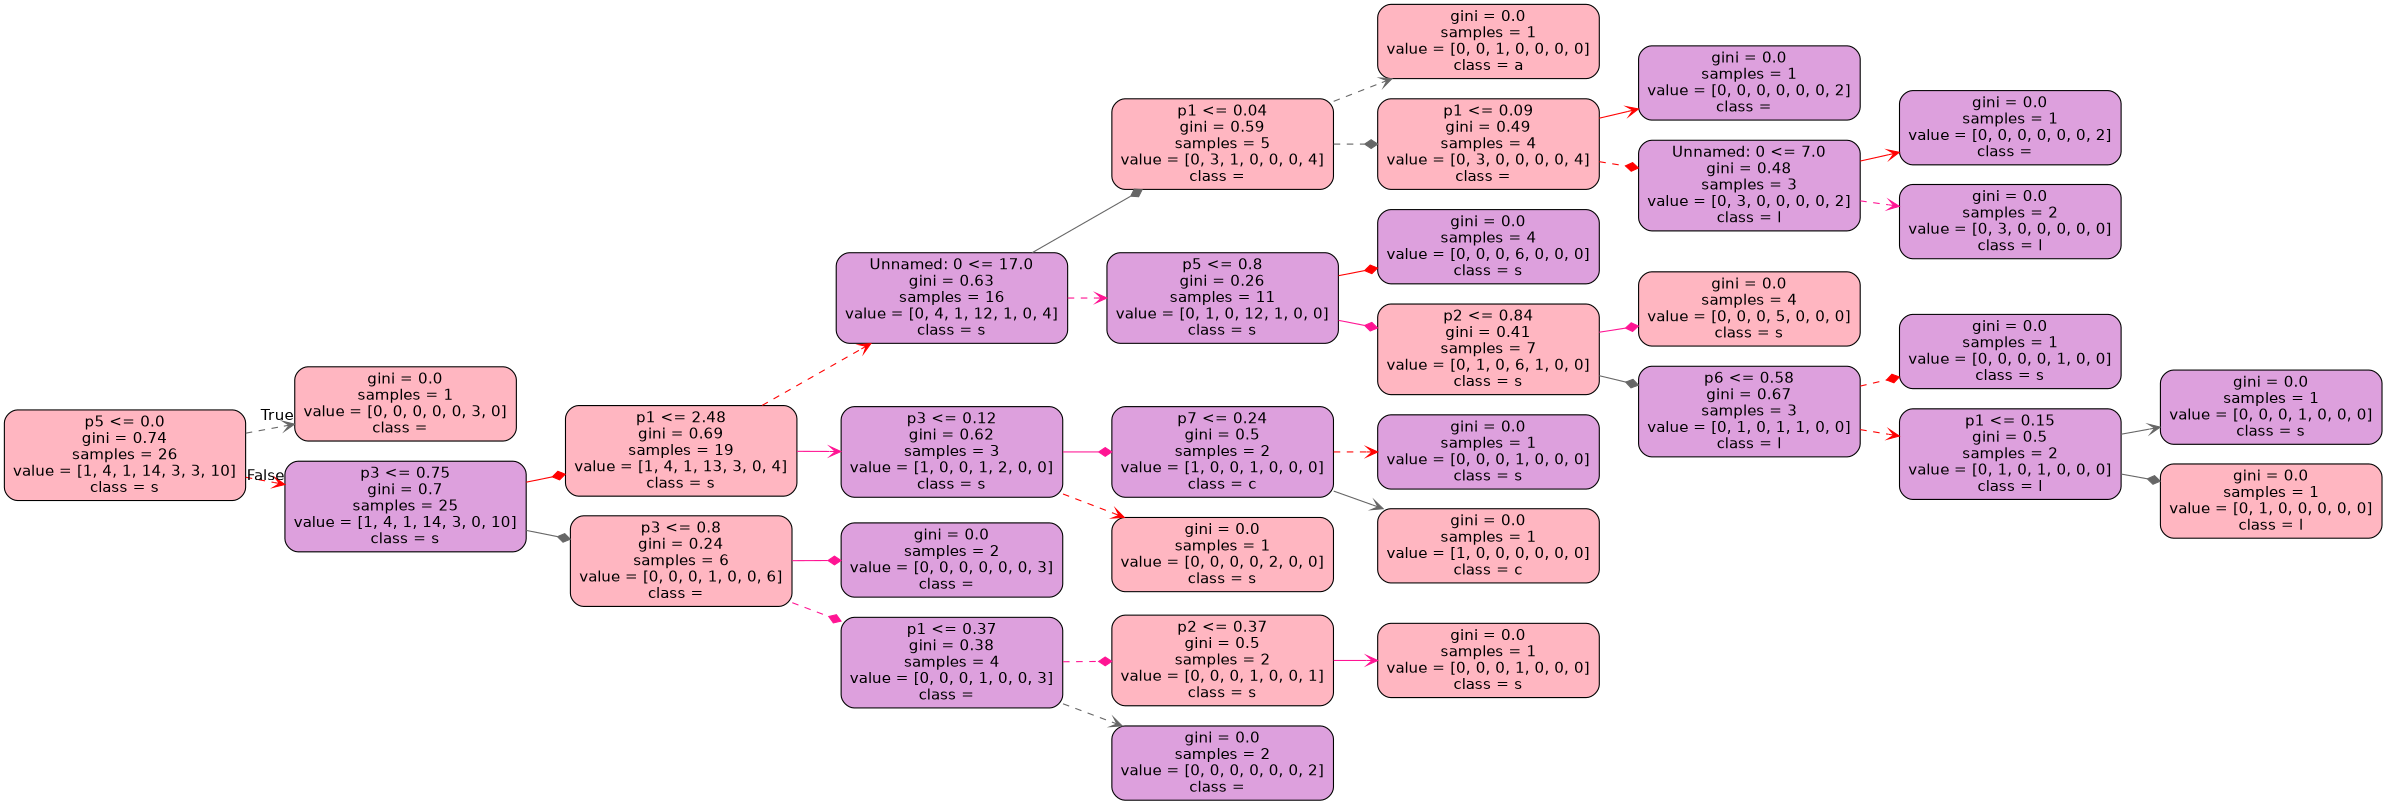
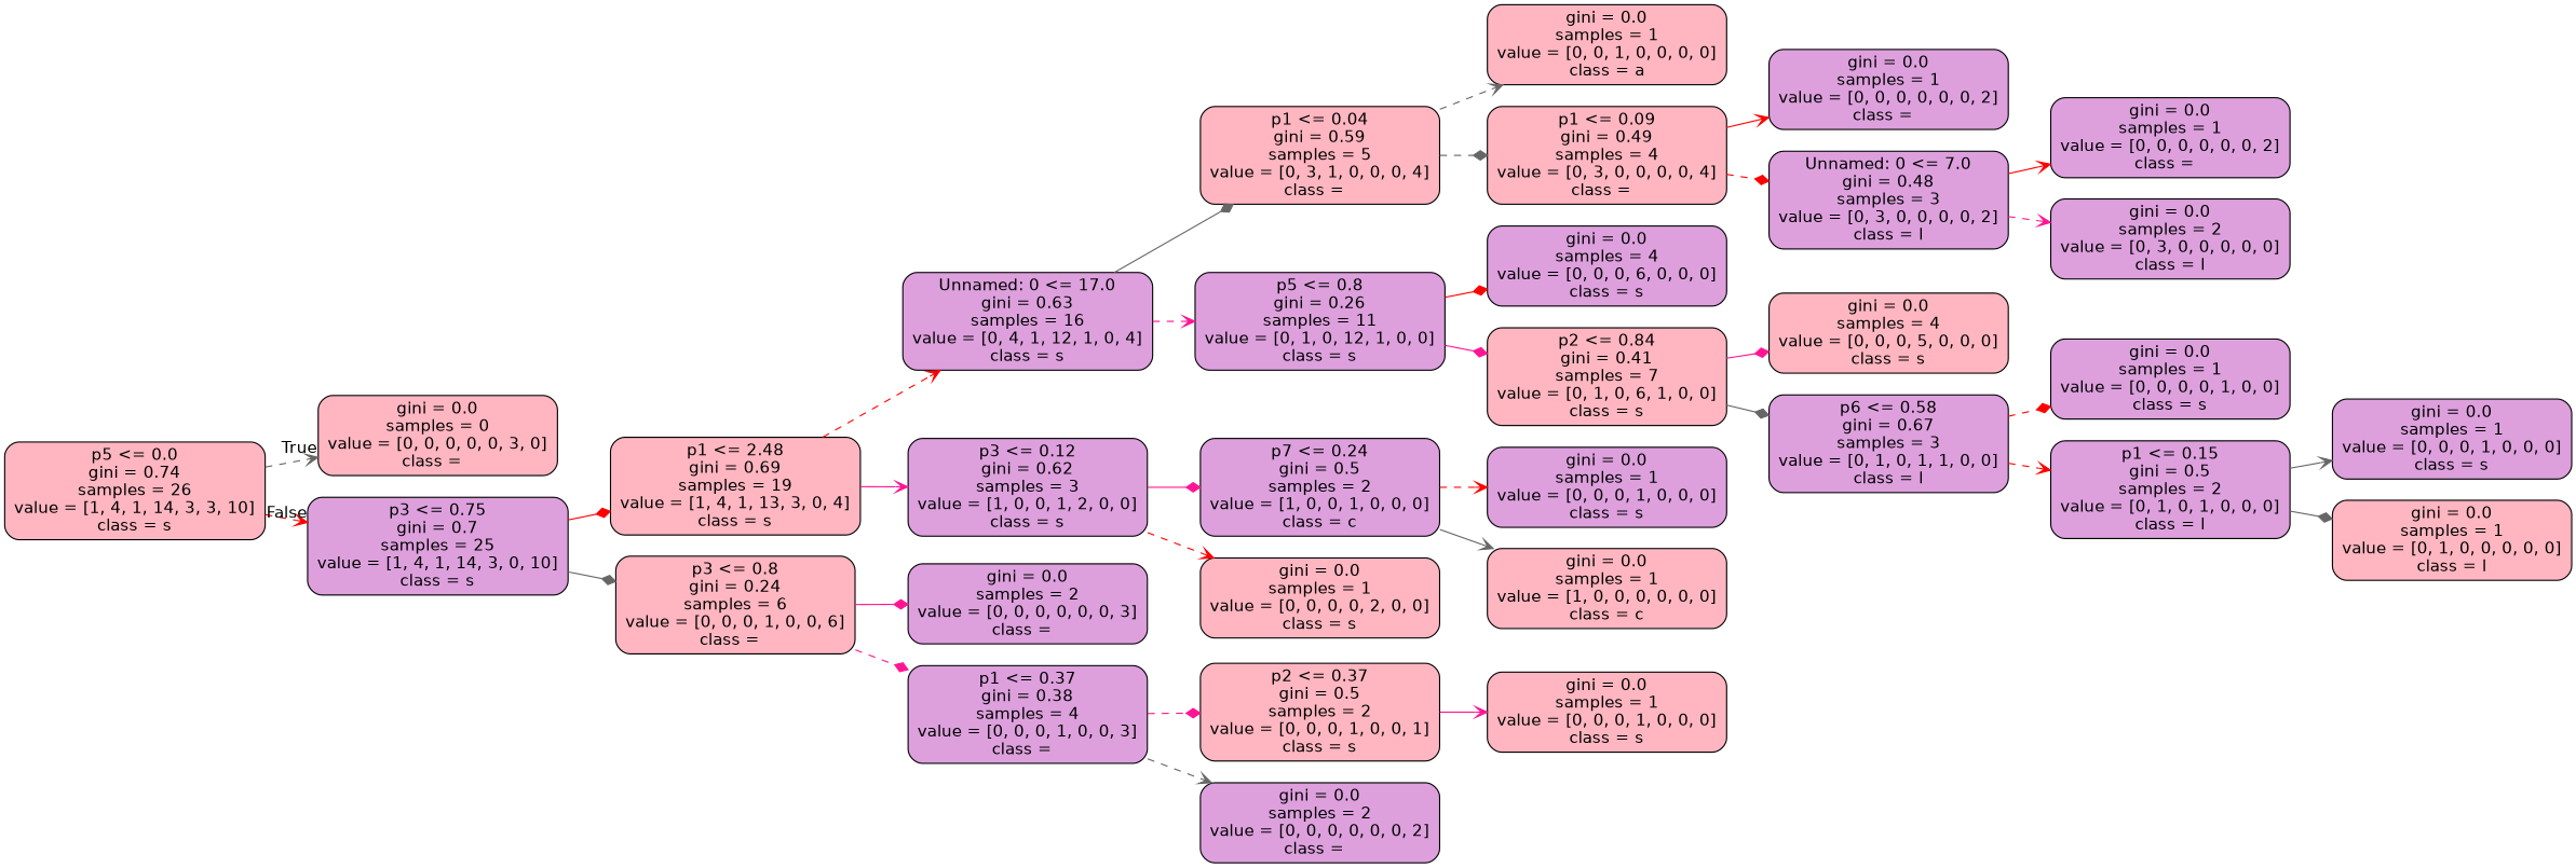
  digraph {
    rankdir=LR
    node [color=black fillcolor=plum fontname=helvetica shape=box style="filled, rounded"]
    edge [arrowhead=vee color=red fontname=helvetica style=solid]
    n1 [fillcolor=lightpink label="p5 <= 0.0\ngini = 0.74\nsamples = 26\nvalue = [1, 4, 1, 14, 3, 3, 10]\nclass = s"]
-   n2 [fillcolor=lightpink label="gini = 0.0\nsamples = 1\nvalue = [0, 0, 0, 0, 0, 3, 0]\nclass =  "]
+   n2 [fillcolor=lightpink label="gini = 0.0\nsamples = 0\nvalue = [0, 0, 0, 0, 0, 3, 0]\nclass =  "]
    n3 [label="p3 <= 0.75\ngini = 0.7\nsamples = 25\nvalue = [1, 4, 1, 14, 3, 0, 10]\nclass = s"]
    n4 [fillcolor=lightpink label="p1 <= 2.48\ngini = 0.69\nsamples = 19\nvalue = [1, 4, 1, 13, 3, 0, 4]\nclass = s"]
    n5 [fillcolor=lightpink label="p3 <= 0.8\ngini = 0.24\nsamples = 6\nvalue = [0, 0, 0, 1, 0, 0, 6]\nclass =  "]
    n6 [label="Unnamed: 0 <= 17.0\ngini = 0.63\nsamples = 16\nvalue = [0, 4, 1, 12, 1, 0, 4]\nclass = s"]
    n7 [label="p3 <= 0.12\ngini = 0.62\nsamples = 3\nvalue = [1, 0, 0, 1, 2, 0, 0]\nclass = s"]
    n8 [label="gini = 0.0\nsamples = 2\nvalue = [0, 0, 0, 0, 0, 0, 3]\nclass =  "]
    n9 [label="p1 <= 0.37\ngini = 0.38\nsamples = 4\nvalue = [0, 0, 0, 1, 0, 0, 3]\nclass =  "]
    n10 [fillcolor=lightpink label="p1 <= 0.04\ngini = 0.59\nsamples = 5\nvalue = [0, 3, 1, 0, 0, 0, 4]\nclass =  "]
    n11 [label="p5 <= 0.8\ngini = 0.26\nsamples = 11\nvalue = [0, 1, 0, 12, 1, 0, 0]\nclass = s"]
    n12 [label="p7 <= 0.24\ngini = 0.5\nsamples = 2\nvalue = [1, 0, 0, 1, 0, 0, 0]\nclass = c"]
    n13 [fillcolor=lightpink label="gini = 0.0\nsamples = 1\nvalue = [0, 0, 0, 0, 2, 0, 0]\nclass = s"]
    n14 [fillcolor=lightpink label="gini = 0.0\nsamples = 1\nvalue = [0, 0, 1, 0, 0, 0, 0]\nclass = a"]
    n15 [fillcolor=lightpink label="p1 <= 0.09\ngini = 0.49\nsamples = 4\nvalue = [0, 3, 0, 0, 0, 0, 4]\nclass =  "]
    n16 [label="gini = 0.0\nsamples = 4\nvalue = [0, 0, 0, 6, 0, 0, 0]\nclass = s"]
    n17 [fillcolor=lightpink label="p2 <= 0.84\ngini = 0.41\nsamples = 7\nvalue = [0, 1, 0, 6, 1, 0, 0]\nclass = s"]
    n18 [label="gini = 0.0\nsamples = 1\nvalue = [0, 0, 0, 0, 0, 0, 2]\nclass =  "]
    n19 [label="Unnamed: 0 <= 7.0\ngini = 0.48\nsamples = 3\nvalue = [0, 3, 0, 0, 0, 0, 2]\nclass = l"]
    n20 [label="gini = 0.0\nsamples = 1\nvalue = [0, 0, 0, 0, 0, 0, 2]\nclass =  "]
    n21 [label="gini = 0.0\nsamples = 2\nvalue = [0, 3, 0, 0, 0, 0, 0]\nclass = l"]
    n22 [fillcolor=lightpink label="gini = 0.0\nsamples = 4\nvalue = [0, 0, 0, 5, 0, 0, 0]\nclass = s"]
    n23 [label="p6 <= 0.58\ngini = 0.67\nsamples = 3\nvalue = [0, 1, 0, 1, 1, 0, 0]\nclass = l"]
    n24 [label="gini = 0.0\nsamples = 1\nvalue = [0, 0, 0, 0, 1, 0, 0]\nclass = s"]
    n25 [label="p1 <= 0.15\ngini = 0.5\nsamples = 2\nvalue = [0, 1, 0, 1, 0, 0, 0]\nclass = l"]
    n26 [label="gini = 0.0\nsamples = 1\nvalue = [0, 0, 0, 1, 0, 0, 0]\nclass = s"]
    n27 [fillcolor=lightpink label="gini = 0.0\nsamples = 1\nvalue = [0, 1, 0, 0, 0, 0, 0]\nclass = l"]
    n28 [label="gini = 0.0\nsamples = 1\nvalue = [0, 0, 0, 1, 0, 0, 0]\nclass = s"]
    n29 [fillcolor=lightpink label="gini = 0.0\nsamples = 1\nvalue = [1, 0, 0, 0, 0, 0, 0]\nclass = c"]
    n30 [fillcolor=lightpink label="p2 <= 0.37\ngini = 0.5\nsamples = 2\nvalue = [0, 0, 0, 1, 0, 0, 1]\nclass = s"]
    n31 [label="gini = 0.0\nsamples = 2\nvalue = [0, 0, 0, 0, 0, 0, 2]\nclass =  "]
    n32 [fillcolor=lightpink label="gini = 0.0\nsamples = 1\nvalue = [0, 0, 0, 1, 0, 0, 0]\nclass = s"]
    n1 -> n2 [color=gray40 headlabel=True labelangle=45 labeldistance=2.5 style=dashed]
    n1 -> n3 [headlabel=False labelangle=-45 labeldistance=2.5 style=dashed]
    n3 -> n4 [arrowhead=diamond]
    n3 -> n5 [arrowhead=diamond color=gray40]
    n4 -> n6 [style=dashed]
    n4 -> n7 [color=deeppink]
    n5 -> n8 [arrowhead=diamond color=deeppink]
    n5 -> n9 [arrowhead=diamond color=deeppink style=dashed]
    n6 -> n10 [arrowhead=diamond color=gray40]
    n6 -> n11 [color=deeppink style=dashed]
    n7 -> n12 [arrowhead=diamond color=deeppink]
    n7 -> n13 [style=dashed]
    n9 -> n30 [arrowhead=diamond color=deeppink style=dashed]
    n9 -> n31 [color=gray40 style=dashed]
    n10 -> n14 [color=gray40 style=dashed]
    n10 -> n15 [arrowhead=diamond color=gray40 style=dashed]
    n11 -> n16 [arrowhead=diamond]
    n11 -> n17 [arrowhead=diamond color=deeppink]
    n12 -> n28 [style=dashed]
    n12 -> n29 [color=gray40]
    n15 -> n18
    n15 -> n19 [arrowhead=diamond style=dashed]
    n17 -> n22 [arrowhead=diamond color=deeppink]
    n17 -> n23 [arrowhead=diamond color=gray40]
    n19 -> n20
    n19 -> n21 [color=deeppink style=dashed]
    n23 -> n24 [arrowhead=diamond style=dashed]
    n23 -> n25 [style=dashed]
    n25 -> n26 [color=gray40]
    n25 -> n27 [arrowhead=diamond color=gray40]
    n30 -> n32 [color=deeppink]
  }
